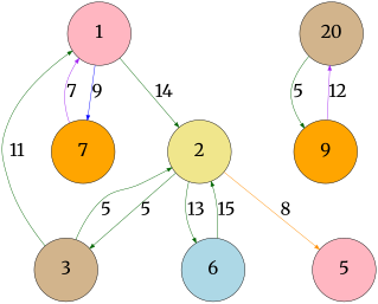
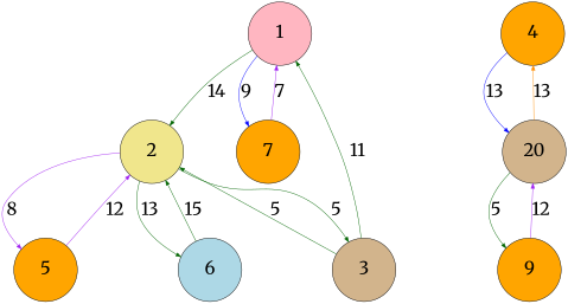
  strict digraph {
    concentrate=false
    fontname=Merriweather
    fontsize=28
    nodesep=1.5
    ranksep=1
    node [fillcolor=orange fontname=Merriweather fontsize=36 shape=circle style=filled]
    edge [color=darkgreen fontname=Merriweather fontsize=36]
    1 [fillcolor=lightpink width=1.8]
    2 [fillcolor=khaki width=1.8]
    7 [width=1.8]
    3 [fillcolor=tan width=1.8]
-   5 [fillcolor=lightpink width=1.8]
+   5 [width=1.8]
    6 [fillcolor=lightblue width=1.8]
+   4 [width=1.8]
    n8 [fillcolor=tan label=20 width=1.8]
    9 [width=1.8]
    1 -> 2 [label=14]
    1 -> 7 [color=blue label=9]
    2 -> 3 [label=5]
-   2 -> 5 [color=darkorange label=8]
+   2 -> 5 [color=purple label=8]
    2 -> 6 [label=13]
    7 -> 1 [color=purple label=7]
    3 -> 1 [label=11]
    3 -> 2 [label=5]
+   5 -> 2 [color=purple label=12]
    6 -> 2 [label=15]
+   4 -> n8 [color=blue label=13]
+   n8 -> 4 [color=darkorange label=13]
    n8 -> 9 [label=5]
    9 -> n8 [color=purple label=12]
  }
